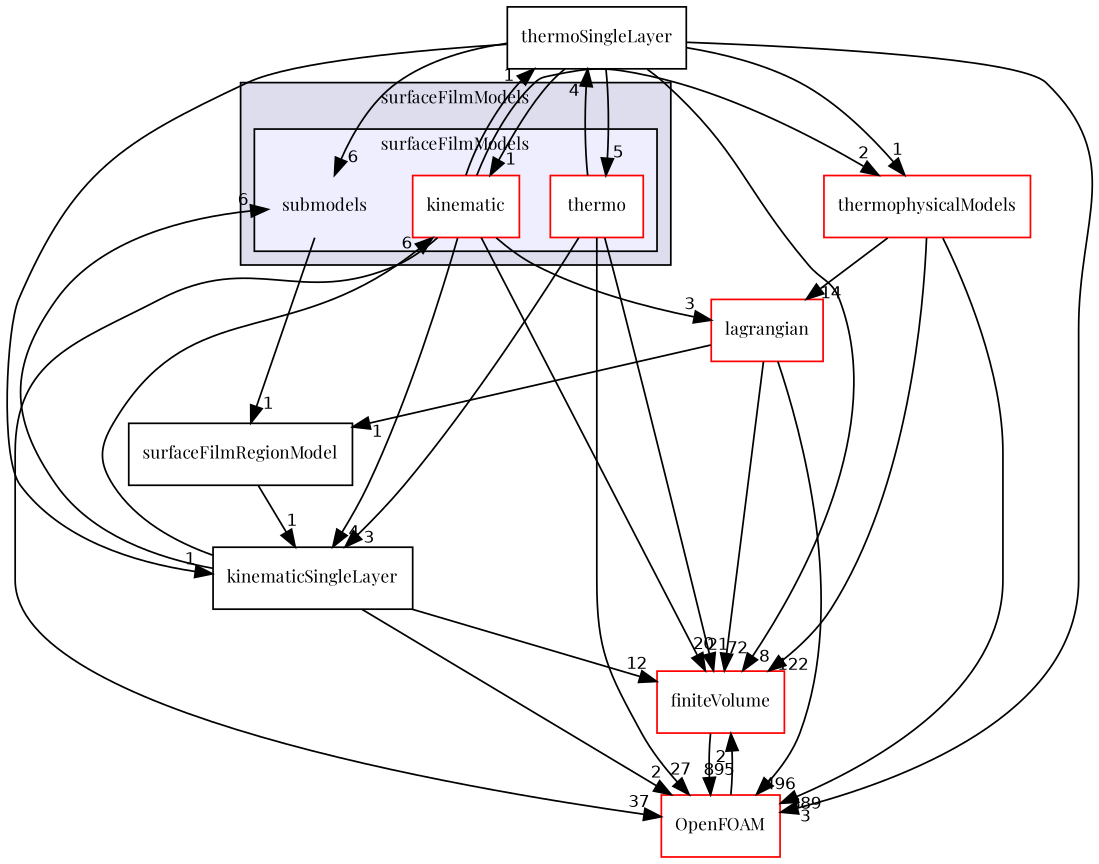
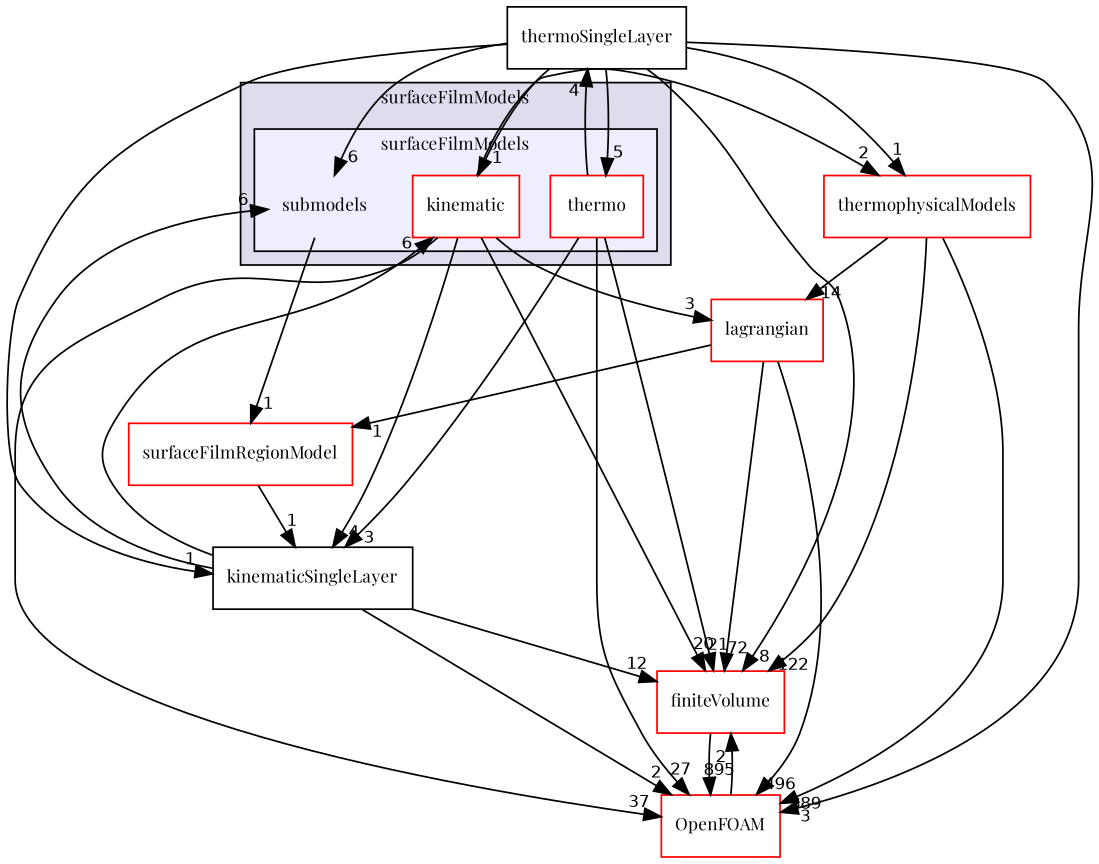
  digraph {
    compound=true
    fontname="Playfair Display"
    node [fontname="Playfair Display" fontsize=10 shape=box color=red]
    edge [fontname="Playfair Display" headlabel=1 labeldistance=1.5 labelfontname=Helvetica labelfontsize=10]
    n1 [label=submodels shape=plaintext color=""]
    n2 [fillcolor=white label=kinematic style=filled]
    n3 [fillcolor=white label=thermo style=filled]
-   n4 [label=surfaceFilmRegionModel color=""]
+   n4 [label=surfaceFilmRegionModel]
    n5 [label=finiteVolume]
    n6 [label=kinematicSingleLayer color=""]
    n7 [label=thermoSingleLayer color=""]
    n8 [label=thermophysicalModels]
    n9 [label=OpenFOAM]
    n10 [label=lagrangian]
    subgraph cluster_1 {
      bgcolor="#ddddee"
      fontsize=10
      label=surfaceFilmModels
      pencolor=black
      subgraph cluster_2 {
        bgcolor="#eeeeff"
        fontsize=10
        label=surfaceFilmModels
        pencolor=black
        n1
        n2
        n3
      }
    }
    n1 -> n4
    n2 -> n5 [headlabel=20]
    n2 -> n6 [headlabel=4]
-   n2 -> n7
    n2 -> n8 [headlabel=2]
    n2 -> n9 [headlabel=37]
    n2 -> n10 [headlabel=3]
    n3 -> n5 [headlabel=21]
    n3 -> n6 [headlabel=3]
    n3 -> n7 [headlabel=4]
    n3 -> n9 [headlabel=27]
    n4 -> n6
    n5 -> n9 [headlabel=895]
    n6 -> n1 [headlabel=6]
    n6 -> n2 [headlabel=6]
    n6 -> n5 [headlabel=12]
    n6 -> n9 [headlabel=2]
    n7 -> n1 [headlabel=6]
    n7 -> n2
    n7 -> n3 [headlabel=5]
    n7 -> n5 [headlabel=8]
    n7 -> n6
    n7 -> n8
    n7 -> n9 [headlabel=3]
    n8 -> n5 [headlabel=122]
    n8 -> n9 [headlabel=389]
    n8 -> n10 [headlabel=14]
    n9 -> n5 [headlabel=2]
    n10 -> n4
    n10 -> n5 [headlabel=72]
    n10 -> n9 [headlabel=496]
  }
